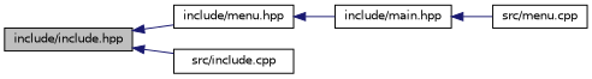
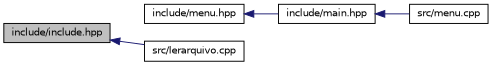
  digraph {
    rankdir=LR
    node [color=black fillcolor=white fontname=Helvetica fontsize=10 shape=record style=filled]
    edge [color=midnightblue dir=back fontname=Helvetica fontsize=10 labelfontname=Helvetica labelfontsize=10 style=solid]
    n1 [fillcolor=grey75 fontcolor=black height=0.2 label="include/include.hpp" width=0.4]
    n2 [height=0.2 label="include/menu.hpp" width=0.4]
-   n3 [height=0.2 label="src/include.cpp" width=0.4]
+   n3 [height=0.2 label="src/lerarquivo.cpp" width=0.4]
    n4 [height=0.2 label="include/main.hpp" width=0.4]
    n5 [height=0.2 label="src/menu.cpp" width=0.4]
-   n1 -> n2
    n1 -> n3
    n2 -> n4
    n4 -> n5
  }
